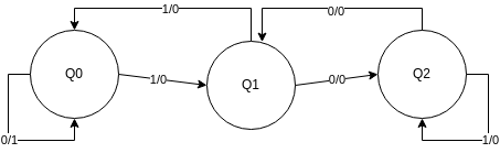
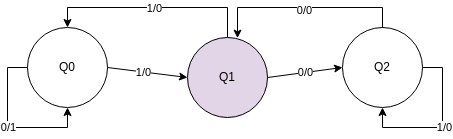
  <mxCell id="0" />
  <mxCell id="1" parent="0" />
  <mxCell id="2" value="&lt;div&gt;Q0&lt;/div&gt;" style="ellipse;whiteSpace=wrap;html=1;aspect=fixed;" vertex="1" parent="1"><mxGeometry x="20" y="20" width="80" height="80" as="geometry" /></mxCell>
  <mxCell id="3" style="edgeStyle=orthogonalEdgeStyle;rounded=0;orthogonalLoop=1;jettySize=auto;html=1;exitX=0.5;exitY=0;exitDx=0;exitDy=0;entryX=0.5;entryY=0;entryDx=0;entryDy=0;" edge="1" parent="1" source="5" target="2"><mxGeometry relative="1" as="geometry" /></mxCell>
  <mxCell id="4" value="1/0" style="edgeLabel;html=1;align=center;verticalAlign=middle;resizable=0;points=[];" vertex="1" connectable="0" parent="3"><mxGeometry x="-0.009" y="3" relative="1" as="geometry"><mxPoint y="-3" as="offset" /></mxGeometry></mxCell>
- <mxCell id="5" value="&lt;div&gt;Q1&lt;/div&gt;" style="ellipse;whiteSpace=wrap;html=1;aspect=fixed;" vertex="1" parent="1"><mxGeometry x="180" y="30" width="80" height="80" as="geometry" /></mxCell>
+ <mxCell id="5" value="&lt;div&gt;Q1&lt;/div&gt;" style="ellipse;whiteSpace=wrap;html=1;aspect=fixed;fillColor=#e1d5e7;" vertex="1" parent="1"><mxGeometry x="180" y="30" width="80" height="80" as="geometry" /></mxCell>
  <mxCell id="6" value="Q2" style="ellipse;whiteSpace=wrap;html=1;aspect=fixed;" vertex="1" parent="1"><mxGeometry x="335" y="20" width="80" height="80" as="geometry" /></mxCell>
  <mxCell id="7" value="" style="endArrow=classic;html=1;rounded=0;exitX=1;exitY=0.5;exitDx=0;exitDy=0;entryX=0;entryY=0.5;entryDx=0;entryDy=0;" edge="1" parent="1" source="2" target="5"><mxGeometry width="50" height="50" relative="1" as="geometry"><mxPoint x="160" y="90" as="sourcePoint" /><mxPoint x="210" y="40" as="targetPoint" /></mxGeometry></mxCell>
  <mxCell id="8" value="1/0" style="edgeLabel;html=1;align=center;verticalAlign=middle;resizable=0;points=[];" vertex="1" connectable="0" parent="7"><mxGeometry x="-0.107" y="-2" relative="1" as="geometry"><mxPoint y="-2" as="offset" /></mxGeometry></mxCell>
  <mxCell id="9" value="" style="endArrow=classic;html=1;rounded=0;exitX=1;exitY=0.5;exitDx=0;exitDy=0;entryX=0;entryY=0.5;entryDx=0;entryDy=0;" edge="1" parent="1" source="5" target="6"><mxGeometry width="50" height="50" relative="1" as="geometry"><mxPoint x="380" y="80" as="sourcePoint" /><mxPoint x="430" y="30" as="targetPoint" /></mxGeometry></mxCell>
  <mxCell id="10" value="0/0" style="edgeLabel;html=1;align=center;verticalAlign=middle;resizable=0;points=[];" vertex="1" connectable="0" parent="9"><mxGeometry x="-0.001" relative="1" as="geometry"><mxPoint as="offset" /></mxGeometry></mxCell>
  <mxCell id="11" style="edgeStyle=orthogonalEdgeStyle;rounded=0;orthogonalLoop=1;jettySize=auto;html=1;exitX=0.5;exitY=0;exitDx=0;exitDy=0;entryX=0.625;entryY=0.008;entryDx=0;entryDy=0;entryPerimeter=0;" edge="1" parent="1" source="6" target="5"><mxGeometry relative="1" as="geometry" /></mxCell>
  <mxCell id="12" value="0/0" style="edgeLabel;html=1;align=center;verticalAlign=middle;resizable=0;points=[];" vertex="1" connectable="0" parent="11"><mxGeometry x="0.009" y="2" relative="1" as="geometry"><mxPoint as="offset" /></mxGeometry></mxCell>
  <mxCell id="13" style="edgeStyle=orthogonalEdgeStyle;rounded=0;orthogonalLoop=1;jettySize=auto;html=1;exitX=0;exitY=0.5;exitDx=0;exitDy=0;entryX=0.5;entryY=1;entryDx=0;entryDy=0;" edge="1" parent="1" source="2" target="2"><mxGeometry relative="1" as="geometry" /></mxCell>
  <mxCell id="14" value="&lt;div&gt;0/1&lt;/div&gt;" style="edgeLabel;html=1;align=center;verticalAlign=middle;resizable=0;points=[];" vertex="1" connectable="0" parent="13"><mxGeometry x="-0.01" relative="1" as="geometry"><mxPoint as="offset" /></mxGeometry></mxCell>
  <mxCell id="15" style="edgeStyle=orthogonalEdgeStyle;rounded=0;orthogonalLoop=1;jettySize=auto;html=1;exitX=1;exitY=0.5;exitDx=0;exitDy=0;entryX=0.5;entryY=1;entryDx=0;entryDy=0;" edge="1" parent="1" source="6" target="6"><mxGeometry relative="1" as="geometry" /></mxCell>
  <mxCell id="16" value="1/0" style="edgeLabel;html=1;align=center;verticalAlign=middle;resizable=0;points=[];" vertex="1" connectable="0" parent="15"><mxGeometry x="-0.016" y="1" relative="1" as="geometry"><mxPoint as="offset" /></mxGeometry></mxCell>
